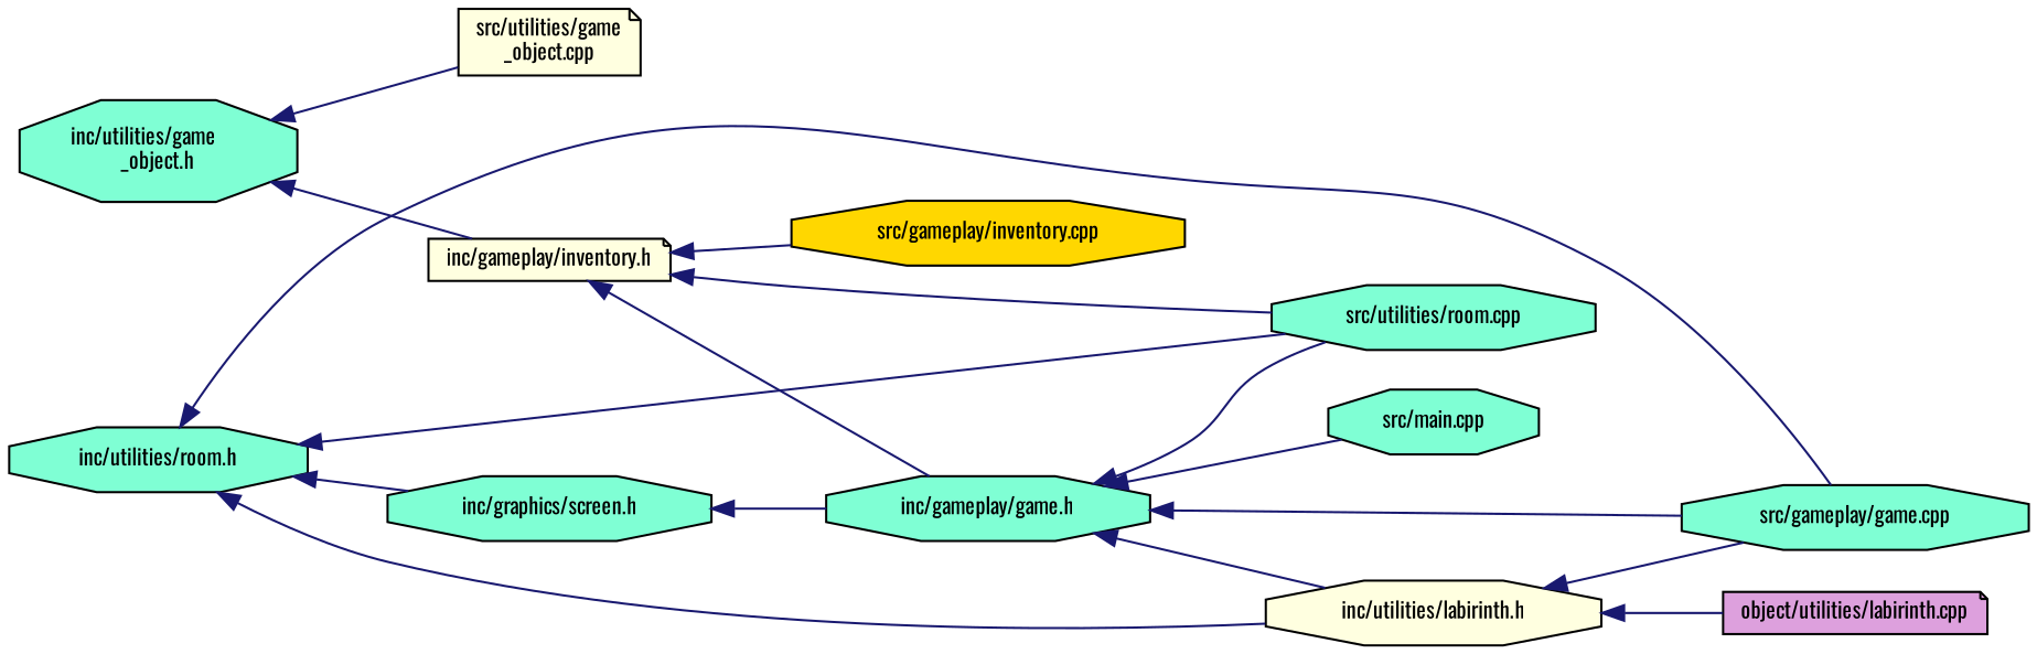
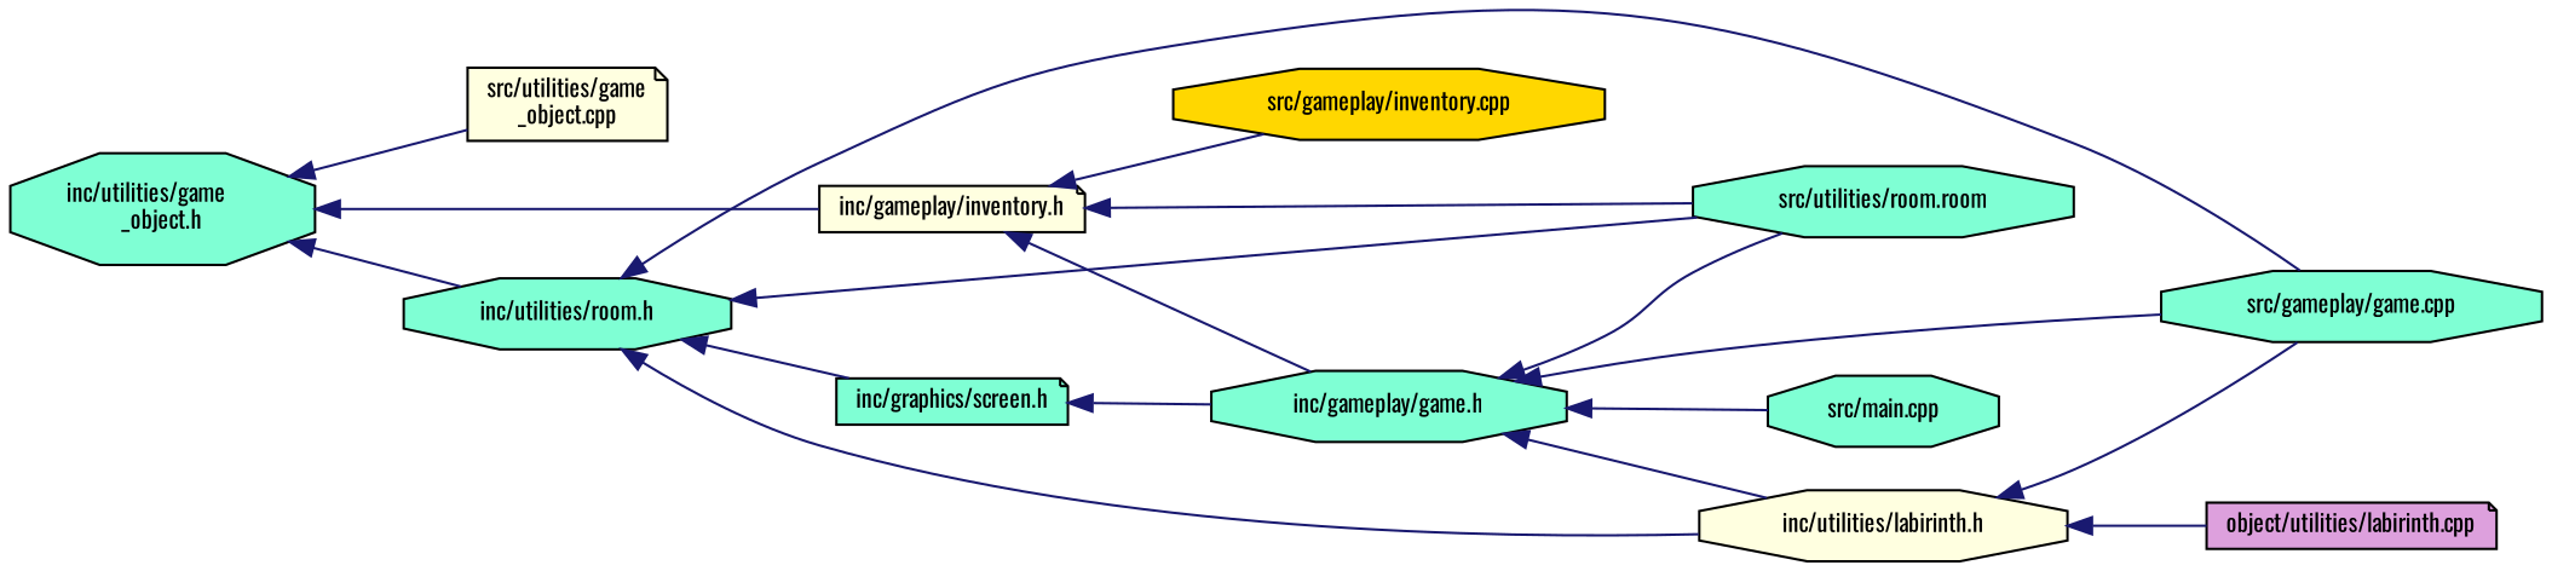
  digraph {
    fontname=Oswald
    rankdir=LR
    node [color=black fillcolor=aquamarine fontname=Oswald fontsize=10 shape=octagon style=filled]
    edge [color=midnightblue dir=back fontname=Oswald fontsize=10 labelfontname=Helvetica labelfontsize=10 style=solid]
    n1 [fontcolor=black height=0.2 label="inc/utilities/game\l_object.h" width=0.4]
    n2 [fillcolor=lightyellow height=0.2 label="src/utilities/game\l_object.cpp" shape=note width=0.4]
    n3 [fillcolor=lightyellow height=0.2 label="inc/gameplay/inventory.h" shape=note width=0.4]
    n4 [height=0.2 label="inc/utilities/room.h" width=0.4]
    n5 [fillcolor=gold height=0.2 label="src/gameplay/inventory.cpp" width=0.4]
-   n6 [height=0.2 label="src/utilities/room.cpp" width=0.4]
+   n6 [height=0.2 label="src/utilities/room.room" width=0.4]
    n7 [height=0.2 label="inc/gameplay/game.h" width=0.4]
    n8 [height=0.2 label="src/gameplay/game.cpp" width=0.4]
-   n9 [height=0.2 label="inc/graphics/screen.h" width=0.4]
+   n9 [height=0.2 label="inc/graphics/screen.h" shape=note width=0.4]
    n10 [fillcolor=lightyellow height=0.2 label="inc/utilities/labirinth.h" width=0.4]
    n11 [height=0.2 label="src/main.cpp" width=0.4]
    n12 [fillcolor=plum height=0.2 label="object/utilities/labirinth.cpp" shape=note width=0.4]
    n1 -> n2
    n1 -> n3
+   n1 -> n4
    n3 -> n5
    n3 -> n6
    n3 -> n7
    n4 -> n6
    n4 -> n8
    n4 -> n9
    n4 -> n10
    n7 -> n6
    n7 -> n8
    n7 -> n10
    n7 -> n11
    n9 -> n7
    n10 -> n8
    n10 -> n12
  }
